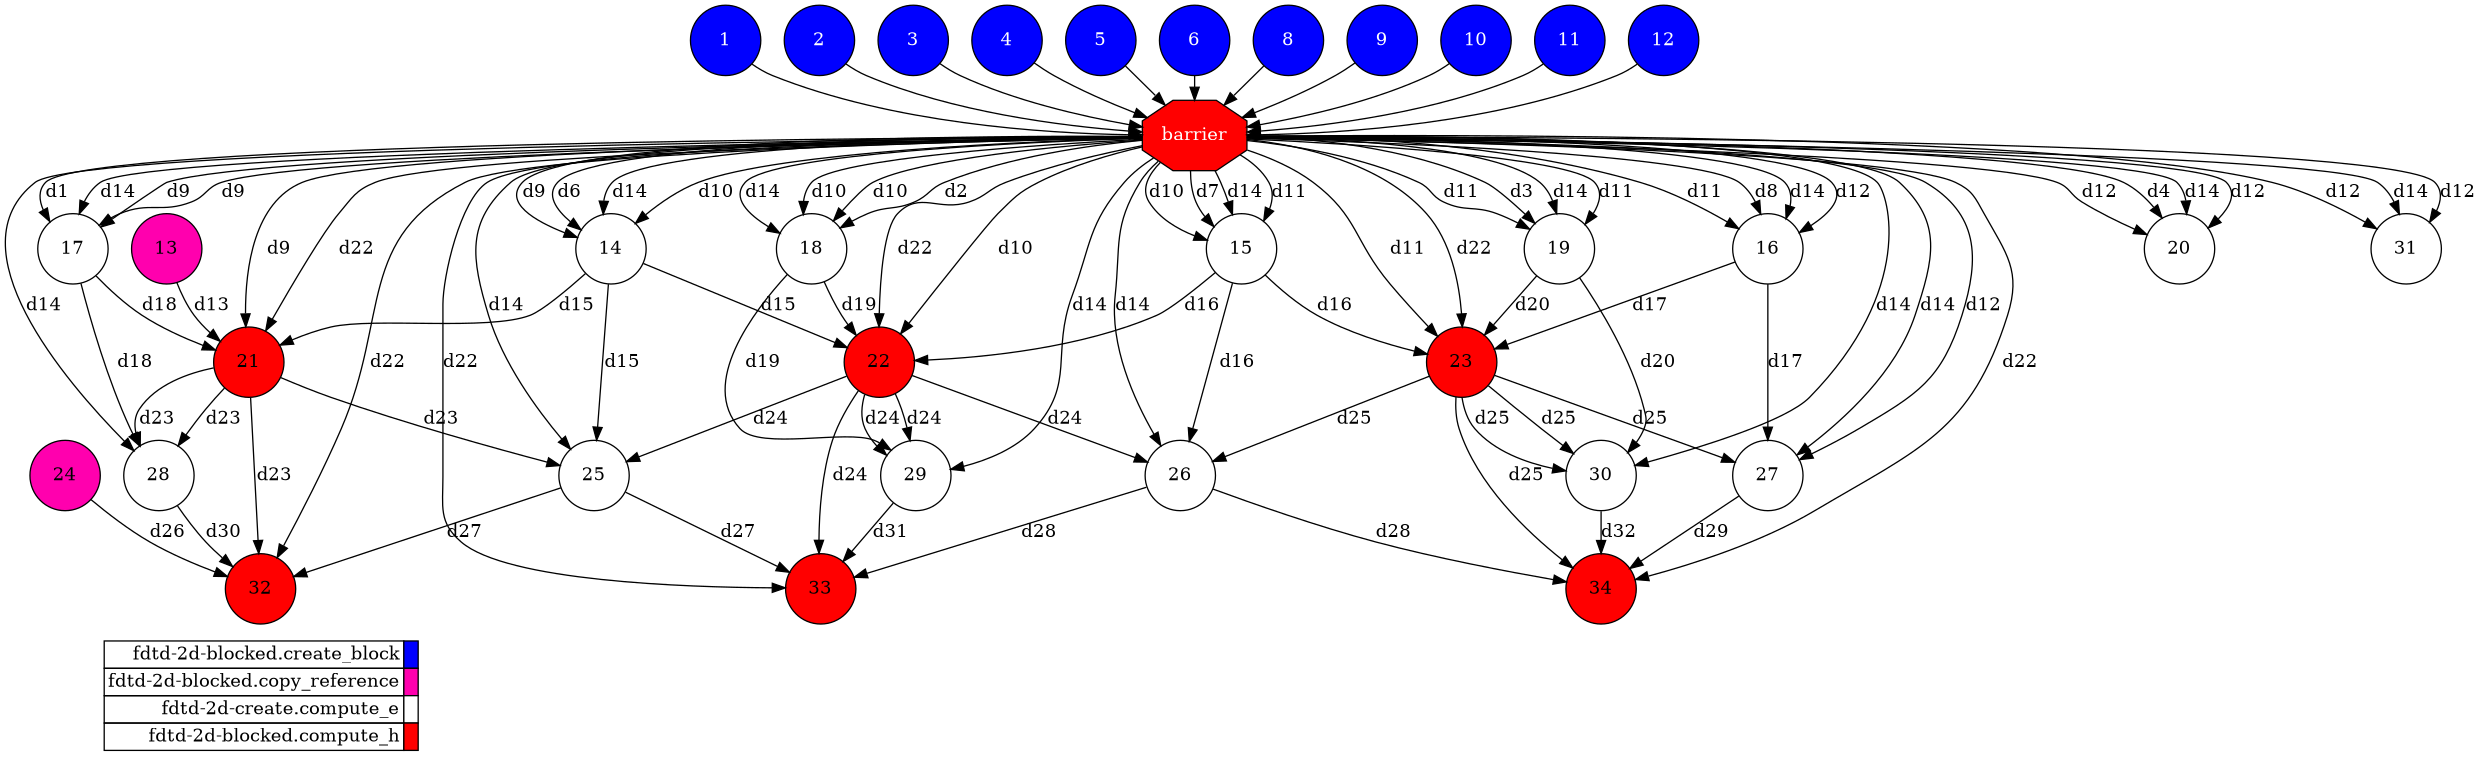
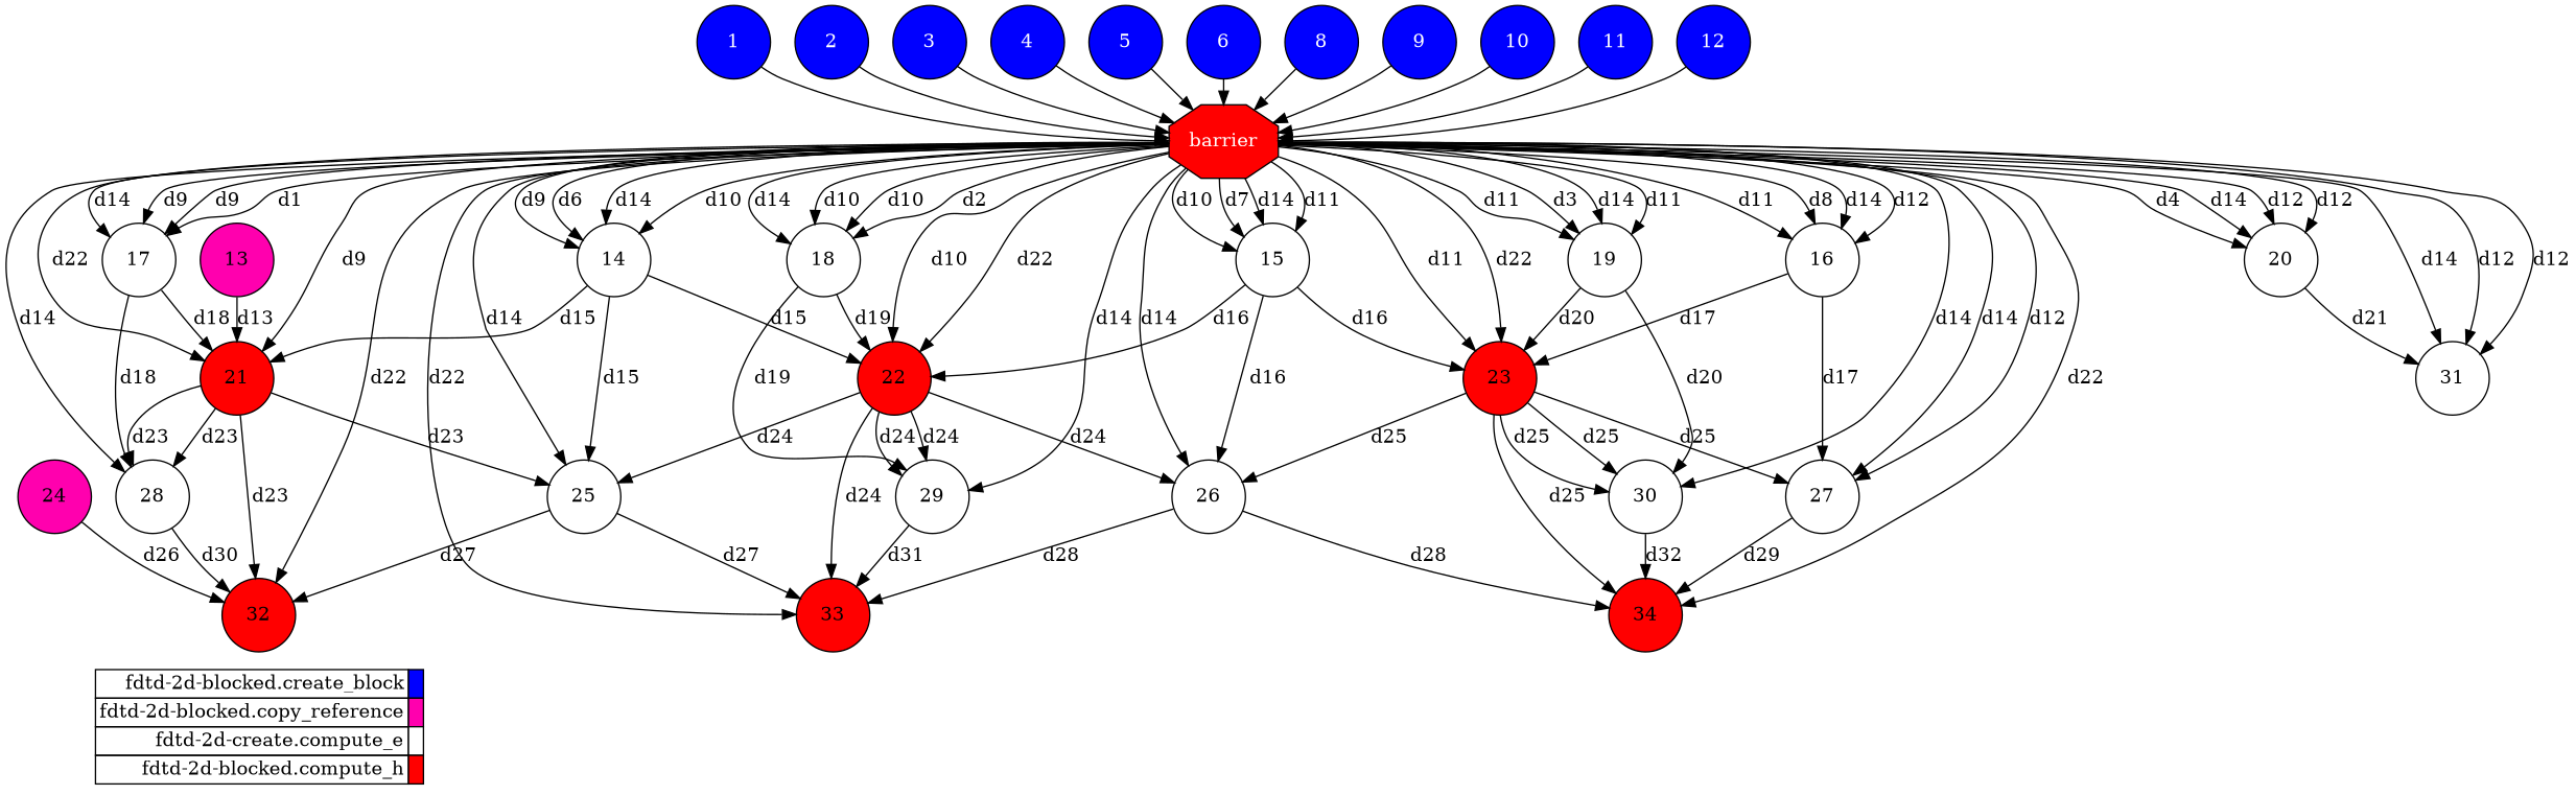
  digraph {
    labeljust=l
    rankdir=TB
    node [fillcolor="#ffffff" fontcolor="#000000" shape=circle style=filled]
    1 [fillcolor="#0000ff" fontcolor="#ffffff" height=0.75]
    n2 [fillcolor="#ff0000" fontcolor="#FFFFFF" height=0.75 label=barrier shape=octagon]
    2 [fillcolor="#0000ff" fontcolor="#ffffff" height=0.75]
    3 [fillcolor="#0000ff" fontcolor="#ffffff" height=0.75]
    4 [fillcolor="#0000ff" fontcolor="#ffffff" height=0.75]
    5 [fillcolor="#0000ff" fontcolor="#ffffff" height=0.75]
    6 [fillcolor="#0000ff" fontcolor="#ffffff" height=0.75]
    8 [fillcolor="#0000ff" fontcolor="#ffffff" height=0.75]
    9 [fillcolor="#0000ff" fontcolor="#ffffff" height=0.75]
    10 [fillcolor="#0000ff" fontcolor="#ffffff" height=0.75]
    11 [fillcolor="#0000ff" fontcolor="#ffffff" height=0.75]
    12 [fillcolor="#0000ff" fontcolor="#ffffff" height=0.75]
    14 [height=0.75]
    15 [height=0.75]
    16 [height=0.75]
    17 [height=0.75]
    18 [height=0.75]
    19 [height=0.75]
    20 [height=0.75]
    21 [fillcolor="#ff0000" height=0.75]
    22 [fillcolor="#ff0000" height=0.75]
    23 [fillcolor="#ff0000" height=0.75]
    25 [height=0.75]
    26 [height=0.75]
    27 [height=0.75]
    28 [height=0.75]
    29 [height=0.75]
    30 [height=0.75]
    31 [height=0.75]
    32 [fillcolor="#ff0000" height=0.75]
    33 [fillcolor="#ff0000" height=0.75]
    34 [fillcolor="#ff0000" height=0.75]
    13 [fillcolor="#ff00ae" height=0.75]
    24 [fillcolor="#ff00ae" height=0.75]
    n35 [height=0.75 label=<       <table border="0" cellpadding="2" cellspacing="0" cellborder="1"> <tr> <td align="right">fdtd-2d-blocked.create_block</td> <td bgcolor="#0000ff">&nbsp;</td> </tr> <tr> <td align="right">fdtd-2d-blocked.copy_reference</td> <td bgcolor="#ff00ae">&nbsp;</td> </tr> <tr> <td align="right">fdtd-2d-create.compute_e</td> <td bgcolor="#ffffff">&nbsp;</td> </tr> <tr> <td align="right">fdtd-2d-blocked.compute_h</td> <td bgcolor="#ff0000">&nbsp;</td> </tr>       </table>     > shape=plaintext fillcolor="" fontcolor="" style=""]
    subgraph sub_1 {
      ranksep=0.20
      1
      n2
      2
      3
      4
      5
      6
      8
      9
      10
      11
      12
      14
      15
      16
      17
      18
      19
      20
      21
      22
      23
      25
      26
      27
      28
      29
      30
      31
      32
      33
      34
      13
      24
    }
    subgraph sub_2 {
      label=Legend
      rank=sink
      ranksep=0.20
      n35
    }
    1 -> n2
    n2 -> 14 [label=d6]
    n2 -> 14 [label=d14]
    n2 -> 14 [label=d10]
    n2 -> 14 [label=d9]
    n2 -> 15 [label=d7]
    n2 -> 15 [label=d14]
    n2 -> 15 [label=d11]
    n2 -> 15 [label=d10]
    n2 -> 16 [label=d8]
    n2 -> 16 [label=d14]
    n2 -> 16 [label=d12]
    n2 -> 16 [label=d11]
    n2 -> 17 [label=d1]
    n2 -> 17 [label=d14]
    n2 -> 17 [label=d9]
    n2 -> 17 [label=d9]
    n2 -> 18 [label=d2]
    n2 -> 18 [label=d14]
    n2 -> 18 [label=d10]
    n2 -> 18 [label=d10]
    n2 -> 19 [label=d3]
    n2 -> 19 [label=d14]
    n2 -> 19 [label=d11]
    n2 -> 19 [label=d11]
    n2 -> 20 [label=d4]
    n2 -> 20 [label=d14]
    n2 -> 20 [label=d12]
    n2 -> 20 [label=d12]
    n2 -> 21 [label=d9]
    n2 -> 21 [label=d22]
    n2 -> 22 [label=d10]
    n2 -> 22 [label=d22]
    n2 -> 23 [label=d11]
    n2 -> 23 [label=d22]
    n2 -> 25 [label=d14]
    n2 -> 26 [label=d14]
    n2 -> 27 [label=d14]
    n2 -> 27 [label=d12]
    n2 -> 28 [label=d14]
    n2 -> 29 [label=d14]
    n2 -> 30 [label=d14]
    n2 -> 31 [label=d14]
    n2 -> 31 [label=d12]
    n2 -> 31 [label=d12]
    n2 -> 32 [label=d22]
    n2 -> 33 [label=d22]
    n2 -> 34 [label=d22]
    2 -> n2
    3 -> n2
    4 -> n2
    5 -> n2
    6 -> n2
    8 -> n2
    9 -> n2
    10 -> n2
    11 -> n2
    12 -> n2
    14 -> 21 [label=d15]
    14 -> 22 [label=d15]
    14 -> 25 [label=d15]
    15 -> 22 [label=d16]
    15 -> 23 [label=d16]
    15 -> 26 [label=d16]
    16 -> 23 [label=d17]
    16 -> 27 [label=d17]
    17 -> 21 [label=d18]
    17 -> 28 [label=d18]
    18 -> 22 [label=d19]
    18 -> 29 [label=d19]
    19 -> 23 [label=d20]
    19 -> 30 [label=d20]
+   20 -> 31 [label=d21]
    21 -> 25 [label=d23]
    21 -> 28 [label=d23]
    21 -> 28 [label=d23]
    21 -> 32 [label=d23]
    22 -> 25 [label=d24]
    22 -> 26 [label=d24]
    22 -> 29 [label=d24]
    22 -> 29 [label=d24]
    22 -> 33 [label=d24]
    23 -> 26 [label=d25]
    23 -> 27 [label=d25]
    23 -> 30 [label=d25]
    23 -> 30 [label=d25]
    23 -> 34 [label=d25]
    25 -> 32 [label=d27]
    25 -> 33 [label=d27]
    26 -> 33 [label=d28]
    26 -> 34 [label=d28]
    27 -> 34 [label=d29]
    28 -> 32 [label=d30]
    29 -> 33 [label=d31]
    30 -> 34 [label=d32]
    13 -> 21 [label=d13]
    24 -> 32 [label=d26]
  }
